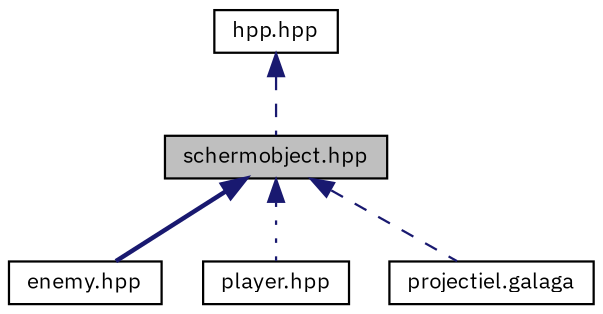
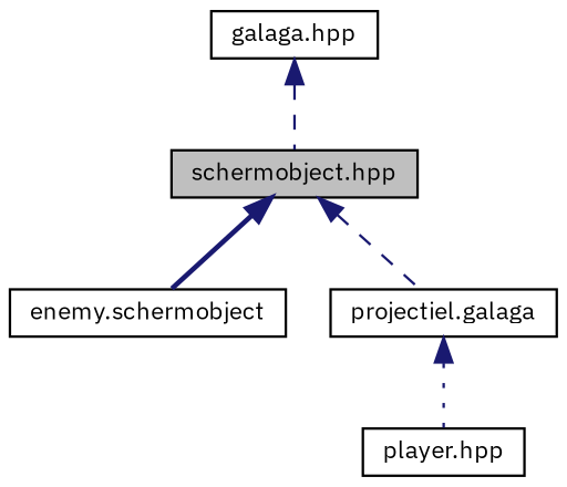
  digraph {
    fontname="IBM Plex Sans"
    node [color=black fillcolor=white fontname="IBM Plex Sans" fontsize=10 shape=record style=filled]
    edge [color=midnightblue dir=back fontname="IBM Plex Sans" fontsize=10 labelfontname=Helvetica labelfontsize=10 style=dashed]
    n1 [fillcolor=grey75 fontcolor=black height=0.2 label="schermobject.hpp" width=0.4]
-   n2 [height=0.2 label="enemy.hpp" width=0.4]
+   n2 [height=0.2 label="enemy.schermobject" width=0.4]
    n3 [height=0.2 label="player.hpp" width=0.4]
    n4 [height=0.2 label="projectiel.galaga" width=0.4]
-   n5 [height=0.2 label="hpp.hpp" width=0.4]
+   n5 [height=0.2 label="galaga.hpp" width=0.4]
    n1 -> n2 [style=bold]
-   n1 -> n3 [style=dotted]
+   n4 -> n3 [style=dotted]
    n1 -> n4
    n5 -> n1
  }
